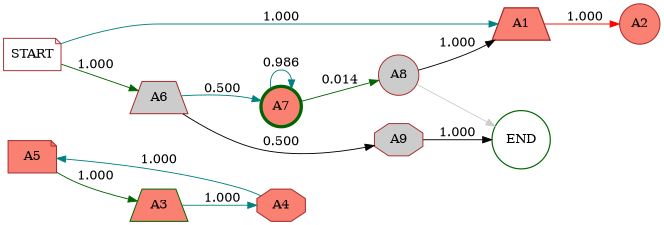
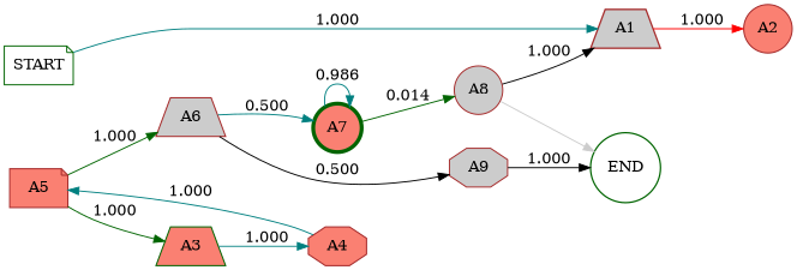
  digraph {
    rankdir=LR
    node [color=brown fillcolor="#fa8072" fontcolor=black penwidth=1.1090969814771277 shape=circle style=filled]
    edge [color=teal fontcolor=black weight=1.0]
-   START [fillcolor="#ffffff" penwidth=1.0548656295532726 shape=note]
-   A1 [penwidth=1.3863712268464097 shape=trapezium]
+   START [color=darkgreen fillcolor="#ffffff" penwidth=1.0548656295532726 shape=note]
+   A1 [fillcolor="#cccccc" penwidth=1.3863712268464097 shape=trapezium]
    A2
    A3 [color=darkgreen shape=trapezium]
    A4 [shape=octagon]
    A5 [shape=note]
    A6 [fillcolor="#cccccc" shape=trapezium]
    A7 [color=darkgreen penwidth=3.642995209632475]
    A9 [fillcolor="#cccccc" penwidth=1.0548656295532726 shape=octagon]
    A8 [fillcolor="#cccccc" penwidth=1.0548656295532726]
    END [color=darkgreen fillcolor="#ffffff" penwidth=1.3185820369415908]
    START -> A1 [label=1.000]
    A1 -> A2 [color=red label=1.000]
    A3 -> A4 [label=1.000]
    A4 -> A5 [label=1.000]
    A5 -> A3 [color=darkgreen label=1.000]
-   START -> A6 [color=darkgreen label=1.000]
+   A5 -> A6 [color=darkgreen label=1.000]
    A6 -> A7 [label=0.500 weight=0.9990009990009991]
    A6 -> A9 [color=black label=0.500 weight=0.001]
    A7 -> A7 [label=0.986 weight=0.9857142857142858]
    A7 -> A8 [color=darkgreen label=0.014 weight=0.014285714285714209]
    A9 -> END [color=black label=1.000]
    A8 -> A1 [color=black label=1.000 weight=0.001]
    A8 -> END [color="#cccccc" fontcolor="#cccccc" label=" " weight=0.9990000000000001]
  }
